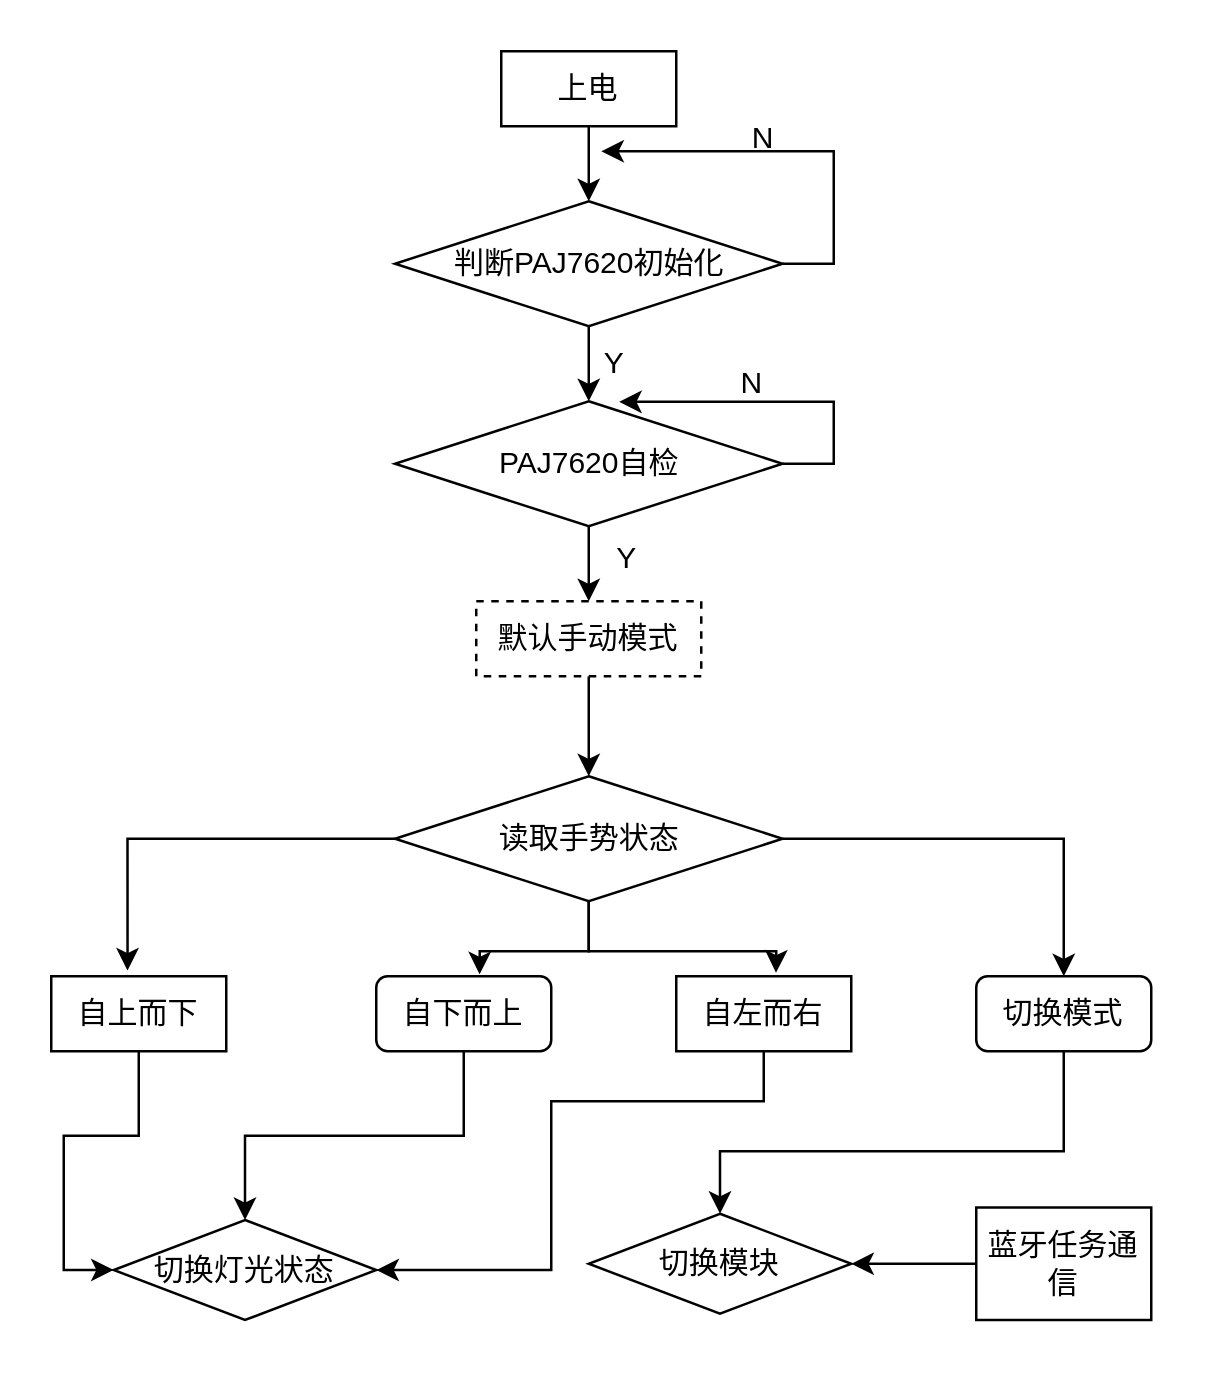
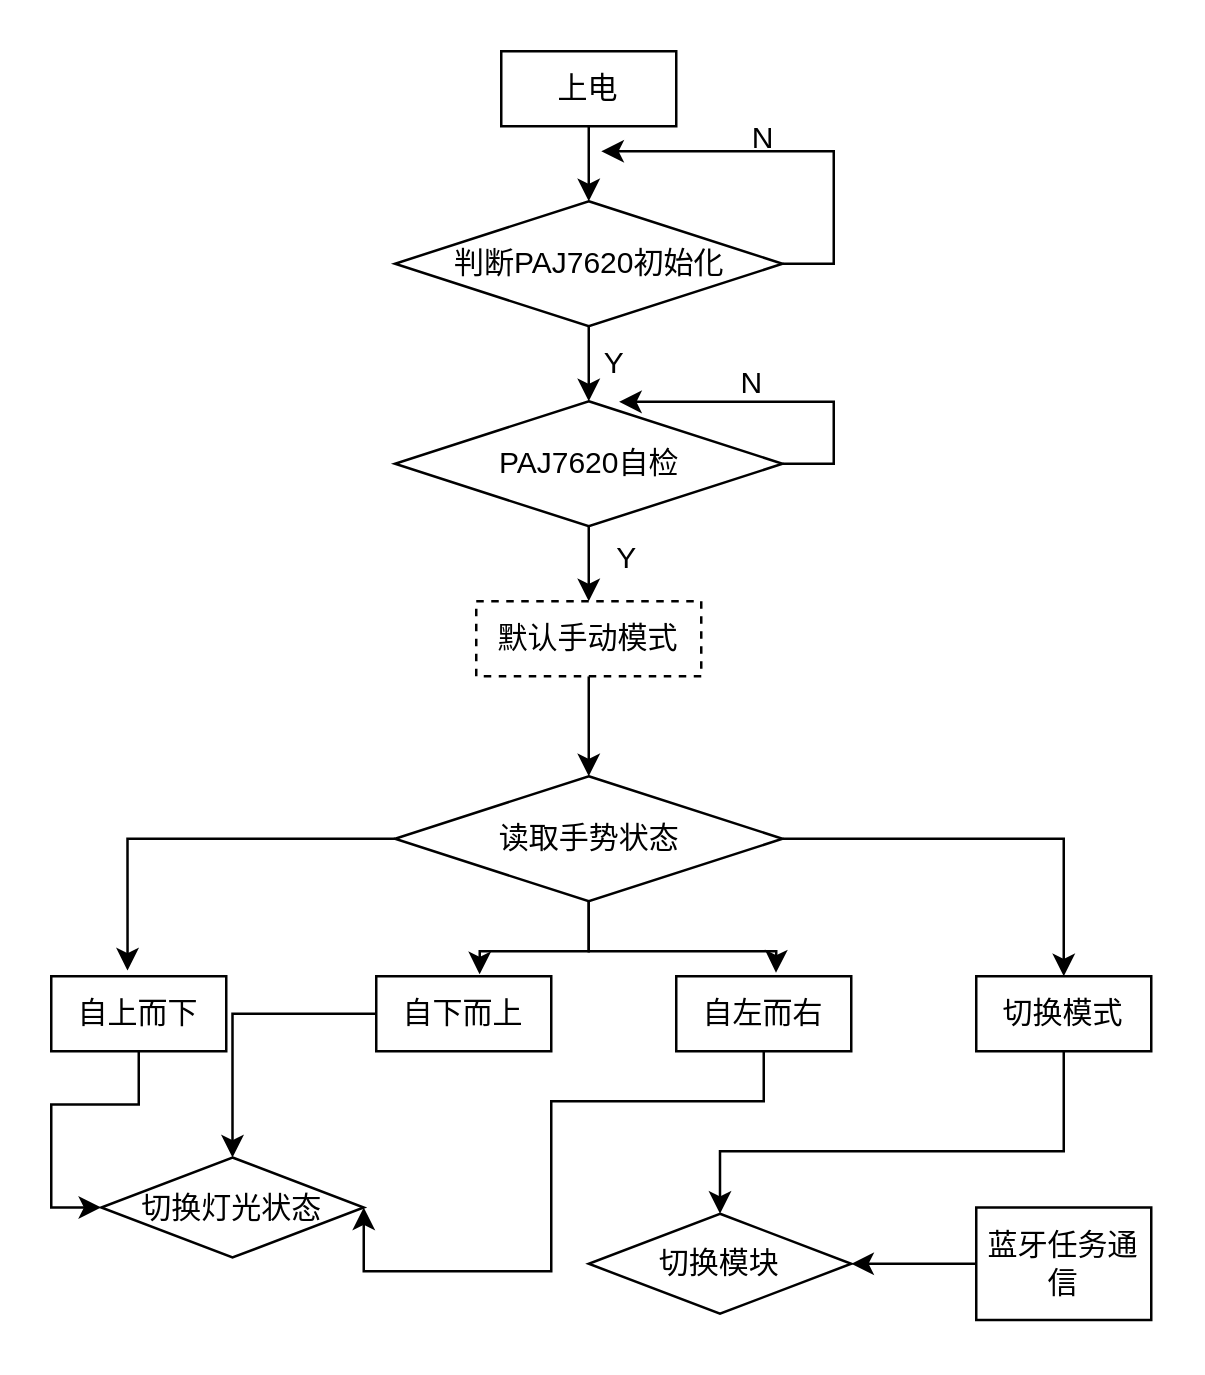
  <mxCell id="0" />
  <mxCell id="1" parent="0" />
  <mxCell id="2" value="上电" style="rounded=0;whiteSpace=wrap;html=1;" vertex="1" parent="1"><mxGeometry x="200" y="20" width="70" height="30" as="geometry" /></mxCell>
  <mxCell id="3" style="edgeStyle=orthogonalEdgeStyle;rounded=0;orthogonalLoop=1;jettySize=auto;html=1;entryX=0.5;entryY=0;entryDx=0;entryDy=0;" edge="1" parent="1" source="4" target="22"><mxGeometry relative="1" as="geometry"><mxPoint x="410" y="450" as="targetPoint" /><Array as="points"><mxPoint x="425" y="460" /><mxPoint x="288" y="460" /></Array></mxGeometry></mxCell>
- <mxCell id="4" value="切换模式" style="whiteSpace=wrap;html=1;rounded=1;" vertex="1" parent="1"><mxGeometry x="390" y="390" width="70" height="30" as="geometry" /></mxCell>
+ <mxCell id="4" value="切换模式" style="rounded=0;whiteSpace=wrap;html=1;" vertex="1" parent="1"><mxGeometry x="390" y="390" width="70" height="30" as="geometry" /></mxCell>
  <mxCell id="5" style="edgeStyle=orthogonalEdgeStyle;rounded=0;orthogonalLoop=1;jettySize=auto;html=1;entryX=1;entryY=0.5;entryDx=0;entryDy=0;" edge="1" parent="1" source="6" target="32"><mxGeometry relative="1" as="geometry"><mxPoint x="250" y="470" as="targetPoint" /><Array as="points"><mxPoint x="305" y="440" /><mxPoint x="220" y="440" /><mxPoint x="220" y="508" /></Array></mxGeometry></mxCell>
  <mxCell id="6" value="自左而右" style="rounded=0;whiteSpace=wrap;html=1;" vertex="1" parent="1"><mxGeometry x="270" y="390" width="70" height="30" as="geometry" /></mxCell>
  <mxCell id="7" style="edgeStyle=orthogonalEdgeStyle;rounded=0;orthogonalLoop=1;jettySize=auto;html=1;exitX=0.5;exitY=1;exitDx=0;exitDy=0;entryX=0;entryY=0.5;entryDx=0;entryDy=0;" edge="1" parent="1" source="8" target="32"><mxGeometry relative="1" as="geometry" /></mxCell>
  <mxCell id="8" value="自上而下" style="rounded=0;whiteSpace=wrap;html=1;" vertex="1" parent="1"><mxGeometry x="20" y="390" width="70" height="30" as="geometry" /></mxCell>
  <mxCell id="9" style="edgeStyle=orthogonalEdgeStyle;rounded=0;orthogonalLoop=1;jettySize=auto;html=1;entryX=0.5;entryY=0;entryDx=0;entryDy=0;" edge="1" parent="1" source="10" target="32"><mxGeometry relative="1" as="geometry" /></mxCell>
- <mxCell id="10" value="自下而上" style="whiteSpace=wrap;html=1;rounded=1;" vertex="1" parent="1"><mxGeometry x="150" y="390" width="70" height="30" as="geometry" /></mxCell>
+ <mxCell id="10" value="自下而上" style="rounded=0;whiteSpace=wrap;html=1;" vertex="1" parent="1"><mxGeometry x="150" y="390" width="70" height="30" as="geometry" /></mxCell>
  <mxCell id="11" value="" style="endArrow=classic;html=1;rounded=0;exitX=0.5;exitY=1;exitDx=0;exitDy=0;entryX=0.5;entryY=0;entryDx=0;entryDy=0;" edge="1" parent="1" source="2" target="14"><mxGeometry width="50" height="50" relative="1" as="geometry"><mxPoint x="330" y="150" as="sourcePoint" /><mxPoint x="360" y="150" as="targetPoint" /></mxGeometry></mxCell>
  <mxCell id="12" style="edgeStyle=orthogonalEdgeStyle;rounded=0;orthogonalLoop=1;jettySize=auto;html=1;" edge="1" parent="1" source="14"><mxGeometry relative="1" as="geometry"><mxPoint x="240" y="60" as="targetPoint" /><Array as="points"><mxPoint x="333" y="105" /><mxPoint x="333" y="60" /></Array></mxGeometry></mxCell>
  <mxCell id="13" style="edgeStyle=orthogonalEdgeStyle;rounded=0;orthogonalLoop=1;jettySize=auto;html=1;entryX=0.5;entryY=0;entryDx=0;entryDy=0;" edge="1" parent="1" source="14" target="21"><mxGeometry relative="1" as="geometry" /></mxCell>
  <mxCell id="14" value="判断PAJ7620初始化" style="rhombus;whiteSpace=wrap;html=1;" vertex="1" parent="1"><mxGeometry x="157.5" y="80" width="155" height="50" as="geometry" /></mxCell>
  <mxCell id="15" style="edgeStyle=orthogonalEdgeStyle;rounded=0;orthogonalLoop=1;jettySize=auto;html=1;entryX=0.436;entryY=-0.075;entryDx=0;entryDy=0;entryPerimeter=0;" edge="1" parent="1" source="18" target="8"><mxGeometry relative="1" as="geometry" /></mxCell>
  <mxCell id="16" style="edgeStyle=orthogonalEdgeStyle;rounded=0;orthogonalLoop=1;jettySize=auto;html=1;entryX=0.591;entryY=-0.025;entryDx=0;entryDy=0;entryPerimeter=0;" edge="1" parent="1" source="18" target="10"><mxGeometry relative="1" as="geometry" /></mxCell>
  <mxCell id="17" style="edgeStyle=orthogonalEdgeStyle;rounded=0;orthogonalLoop=1;jettySize=auto;html=1;entryX=0.5;entryY=0;entryDx=0;entryDy=0;" edge="1" parent="1" source="18" target="4"><mxGeometry relative="1" as="geometry" /></mxCell>
  <mxCell id="18" value="读取手势状态" style="rhombus;whiteSpace=wrap;html=1;" vertex="1" parent="1"><mxGeometry x="157.5" y="310" width="155" height="50" as="geometry" /></mxCell>
  <mxCell id="19" style="edgeStyle=orthogonalEdgeStyle;rounded=0;orthogonalLoop=1;jettySize=auto;html=1;entryX=0.5;entryY=0;entryDx=0;entryDy=0;" edge="1" parent="1" source="21" target="26"><mxGeometry relative="1" as="geometry" /></mxCell>
  <mxCell id="20" style="edgeStyle=orthogonalEdgeStyle;rounded=0;orthogonalLoop=1;jettySize=auto;html=1;entryX=0.571;entryY=1.008;entryDx=0;entryDy=0;entryPerimeter=0;" edge="1" parent="1" source="21" target="28"><mxGeometry relative="1" as="geometry"><mxPoint x="320" y="160" as="targetPoint" /><Array as="points"><mxPoint x="333" y="185" /><mxPoint x="333" y="160" /></Array></mxGeometry></mxCell>
  <mxCell id="21" value="PAJ7620自检" style="rhombus;whiteSpace=wrap;html=1;" vertex="1" parent="1"><mxGeometry x="157.5" y="160" width="155" height="50" as="geometry" /></mxCell>
  <mxCell id="22" value="切换模块" style="rhombus;whiteSpace=wrap;html=1;" vertex="1" parent="1"><mxGeometry x="235" y="485" width="105" height="40" as="geometry" /></mxCell>
  <mxCell id="23" style="edgeStyle=orthogonalEdgeStyle;rounded=0;orthogonalLoop=1;jettySize=auto;html=1;" edge="1" parent="1" source="24"><mxGeometry relative="1" as="geometry"><mxPoint x="340" y="505" as="targetPoint" /></mxGeometry></mxCell>
  <mxCell id="24" value="蓝牙任务通信" style="rounded=0;whiteSpace=wrap;html=1;" vertex="1" parent="1"><mxGeometry x="390" y="482.5" width="70" height="45" as="geometry" /></mxCell>
  <mxCell id="25" style="edgeStyle=orthogonalEdgeStyle;rounded=0;orthogonalLoop=1;jettySize=auto;html=1;entryX=0.5;entryY=0;entryDx=0;entryDy=0;" edge="1" parent="1" source="26" target="18"><mxGeometry relative="1" as="geometry" /></mxCell>
  <mxCell id="26" value="默认手动模式" style="rounded=0;whiteSpace=wrap;html=1;dashed=1;" vertex="1" parent="1"><mxGeometry x="190" y="240" width="90" height="30" as="geometry" /></mxCell>
  <mxCell id="27" value="N" style="text;html=1;strokeColor=none;fillColor=none;align=center;verticalAlign=middle;whiteSpace=wrap;rounded=0;" vertex="1" parent="1"><mxGeometry x="275" y="40" width="60" height="30" as="geometry" /></mxCell>
  <mxCell id="28" value="Y" style="text;html=1;align=center;verticalAlign=middle;resizable=0;points=[];autosize=1;strokeColor=none;fillColor=none;" vertex="1" parent="1"><mxGeometry x="230" y="130" width="30" height="30" as="geometry" /></mxCell>
  <mxCell id="29" value="Y" style="text;html=1;align=center;verticalAlign=middle;resizable=0;points=[];autosize=1;strokeColor=none;fillColor=none;" vertex="1" parent="1"><mxGeometry x="235" y="208" width="30" height="30" as="geometry" /></mxCell>
  <mxCell id="30" value="N" style="text;html=1;align=center;verticalAlign=middle;resizable=0;points=[];autosize=1;strokeColor=none;fillColor=none;" vertex="1" parent="1"><mxGeometry x="285" y="138" width="30" height="30" as="geometry" /></mxCell>
  <mxCell id="31" value="" style="endArrow=classic;html=1;rounded=0;exitX=0.5;exitY=1;exitDx=0;exitDy=0;entryX=0.57;entryY=-0.048;entryDx=0;entryDy=0;entryPerimeter=0;" edge="1" parent="1" source="18" target="6"><mxGeometry width="50" height="50" relative="1" as="geometry"><mxPoint x="230" y="350" as="sourcePoint" /><mxPoint x="280" y="300" as="targetPoint" /><Array as="points"><mxPoint x="235" y="380" /><mxPoint x="310" y="380" /></Array></mxGeometry></mxCell>
- <mxCell id="32" value="切换灯光状态" style="rhombus;whiteSpace=wrap;html=1;" vertex="1" parent="1"><mxGeometry x="45" y="487.5" width="105" height="40" as="geometry" /></mxCell>
+ <mxCell id="32" value="切换灯光状态" style="rhombus;whiteSpace=wrap;html=1;" vertex="1" parent="1"><mxGeometry x="40" y="462.5" width="105" height="40" as="geometry" /></mxCell>
